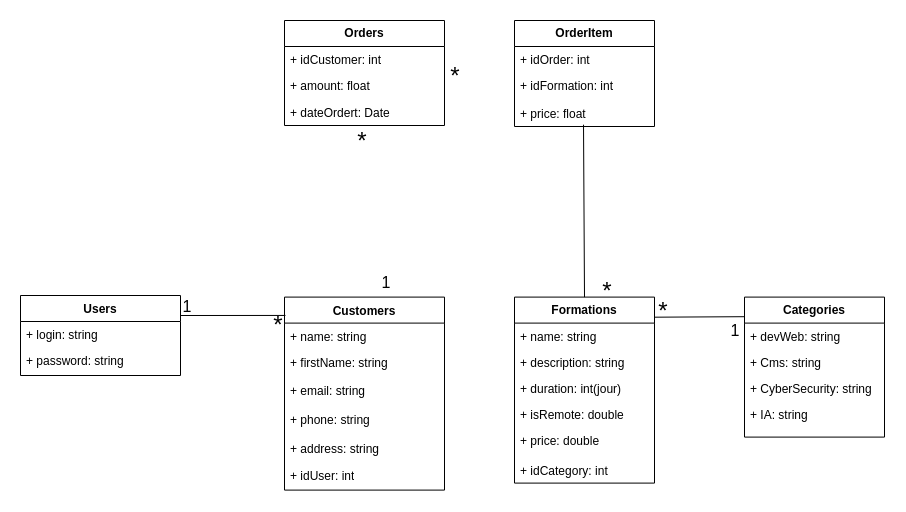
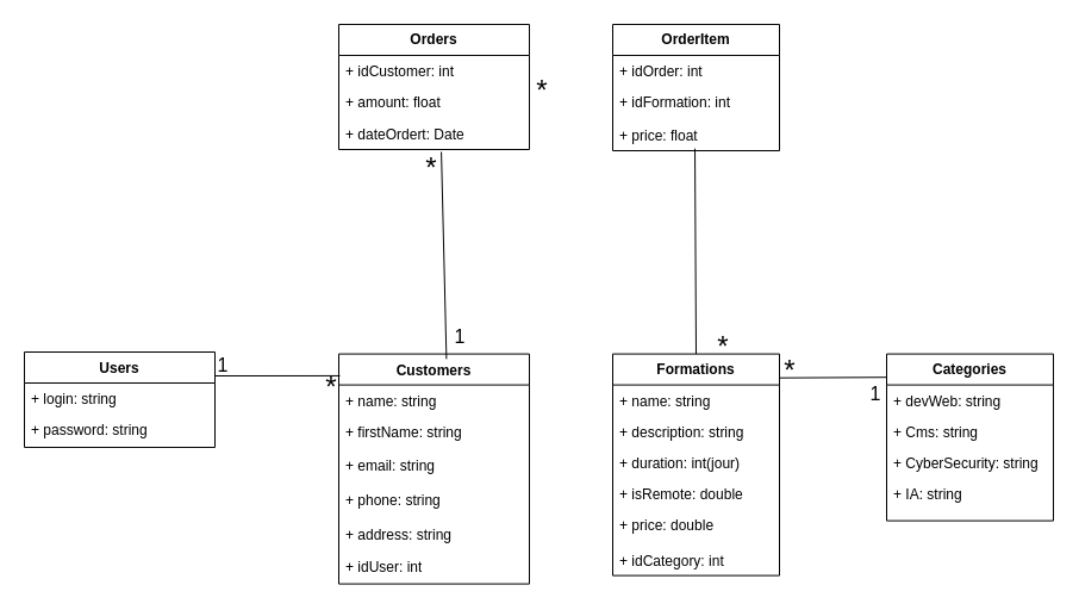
  <mxCell id="0" />
  <mxCell id="1" parent="0" />
  <mxCell id="2" value="Customers" style="swimlane;fontStyle=1;align=center;verticalAlign=top;childLayout=stackLayout;horizontal=1;startSize=26;horizontalStack=0;resizeParent=1;resizeParentMax=0;resizeLast=0;collapsible=1;marginBottom=0;whiteSpace=wrap;html=1;" vertex="1" parent="1"><mxGeometry x="284" y="296.6" width="160" height="193" as="geometry" /></mxCell>
  <mxCell id="3" value="+ name: string" style="text;strokeColor=none;fillColor=none;align=left;verticalAlign=top;spacingLeft=4;spacingRight=4;overflow=hidden;rotatable=0;points=[[0,0.5],[1,0.5]];portConstraint=eastwest;whiteSpace=wrap;html=1;" vertex="1" parent="2"><mxGeometry y="26" width="160" height="26" as="geometry" /></mxCell>
  <mxCell id="4" value="+ firstName: string" style="text;strokeColor=none;fillColor=none;align=left;verticalAlign=top;spacingLeft=4;spacingRight=4;overflow=hidden;rotatable=0;points=[[0,0.5],[1,0.5]];portConstraint=eastwest;whiteSpace=wrap;html=1;" vertex="1" parent="2"><mxGeometry y="52" width="160" height="28" as="geometry" /></mxCell>
  <mxCell id="5" value="+ email: string" style="text;strokeColor=none;fillColor=none;align=left;verticalAlign=top;spacingLeft=4;spacingRight=4;overflow=hidden;rotatable=0;points=[[0,0.5],[1,0.5]];portConstraint=eastwest;whiteSpace=wrap;html=1;" vertex="1" parent="2"><mxGeometry y="80" width="160" height="29" as="geometry" /></mxCell>
  <mxCell id="6" value="+ phone: string" style="text;strokeColor=none;fillColor=none;align=left;verticalAlign=top;spacingLeft=4;spacingRight=4;overflow=hidden;rotatable=0;points=[[0,0.5],[1,0.5]];portConstraint=eastwest;whiteSpace=wrap;html=1;" vertex="1" parent="2"><mxGeometry y="109" width="160" height="29" as="geometry" /></mxCell>
  <mxCell id="7" value="+ address: string" style="text;strokeColor=none;fillColor=none;align=left;verticalAlign=top;spacingLeft=4;spacingRight=4;overflow=hidden;rotatable=0;points=[[0,0.5],[1,0.5]];portConstraint=eastwest;whiteSpace=wrap;html=1;" vertex="1" parent="2"><mxGeometry y="138" width="160" height="27" as="geometry" /></mxCell>
  <mxCell id="8" value="+ idUser: int" style="text;strokeColor=none;fillColor=none;align=left;verticalAlign=top;spacingLeft=4;spacingRight=4;overflow=hidden;rotatable=0;points=[[0,0.5],[1,0.5]];portConstraint=eastwest;whiteSpace=wrap;html=1;" vertex="1" parent="2"><mxGeometry y="165" width="160" height="28" as="geometry" /></mxCell>
  <mxCell id="9" value="&lt;b&gt;Formations&lt;/b&gt;" style="swimlane;fontStyle=0;childLayout=stackLayout;horizontal=1;startSize=26;fillColor=none;horizontalStack=0;resizeParent=1;resizeParentMax=0;resizeLast=0;collapsible=1;marginBottom=0;whiteSpace=wrap;html=1;" vertex="1" parent="1"><mxGeometry x="514" y="296.6" width="140" height="186" as="geometry" /></mxCell>
  <mxCell id="10" value="+ name: string" style="text;strokeColor=none;fillColor=none;align=left;verticalAlign=top;spacingLeft=4;spacingRight=4;overflow=hidden;rotatable=0;points=[[0,0.5],[1,0.5]];portConstraint=eastwest;whiteSpace=wrap;html=1;" vertex="1" parent="9"><mxGeometry y="26" width="140" height="26" as="geometry" /></mxCell>
  <mxCell id="11" value="+ description: string" style="text;strokeColor=none;fillColor=none;align=left;verticalAlign=top;spacingLeft=4;spacingRight=4;overflow=hidden;rotatable=0;points=[[0,0.5],[1,0.5]];portConstraint=eastwest;whiteSpace=wrap;html=1;" vertex="1" parent="9"><mxGeometry y="52" width="140" height="26" as="geometry" /></mxCell>
  <mxCell id="12" value="+ duration: int(jour)" style="text;strokeColor=none;fillColor=none;align=left;verticalAlign=top;spacingLeft=4;spacingRight=4;overflow=hidden;rotatable=0;points=[[0,0.5],[1,0.5]];portConstraint=eastwest;whiteSpace=wrap;html=1;" vertex="1" parent="9"><mxGeometry y="78" width="140" height="26" as="geometry" /></mxCell>
  <mxCell id="13" value="+ isRemote: double" style="text;strokeColor=none;fillColor=none;align=left;verticalAlign=top;spacingLeft=4;spacingRight=4;overflow=hidden;rotatable=0;points=[[0,0.5],[1,0.5]];portConstraint=eastwest;whiteSpace=wrap;html=1;" vertex="1" parent="9"><mxGeometry y="104" width="140" height="26" as="geometry" /></mxCell>
  <mxCell id="14" value="+ price: double" style="text;strokeColor=none;fillColor=none;align=left;verticalAlign=top;spacingLeft=4;spacingRight=4;overflow=hidden;rotatable=0;points=[[0,0.5],[1,0.5]];portConstraint=eastwest;whiteSpace=wrap;html=1;" vertex="1" parent="9"><mxGeometry y="130" width="140" height="30" as="geometry" /></mxCell>
  <mxCell id="15" value="+ idCategory: int" style="text;strokeColor=none;fillColor=none;align=left;verticalAlign=top;spacingLeft=4;spacingRight=4;overflow=hidden;rotatable=0;points=[[0,0.5],[1,0.5]];portConstraint=eastwest;whiteSpace=wrap;html=1;" vertex="1" parent="9"><mxGeometry y="160" width="140" height="26" as="geometry" /></mxCell>
  <mxCell id="16" value="&lt;b&gt;Categories&lt;/b&gt;" style="swimlane;fontStyle=0;childLayout=stackLayout;horizontal=1;startSize=26;fillColor=none;horizontalStack=0;resizeParent=1;resizeParentMax=0;resizeLast=0;collapsible=1;marginBottom=0;whiteSpace=wrap;html=1;" vertex="1" parent="1"><mxGeometry x="744" y="296.6" width="140" height="140" as="geometry" /></mxCell>
  <mxCell id="17" value="+ devWeb: string" style="text;strokeColor=none;fillColor=none;align=left;verticalAlign=top;spacingLeft=4;spacingRight=4;overflow=hidden;rotatable=0;points=[[0,0.5],[1,0.5]];portConstraint=eastwest;whiteSpace=wrap;html=1;" vertex="1" parent="16"><mxGeometry y="26" width="140" height="26" as="geometry" /></mxCell>
  <mxCell id="18" value="+ Cms: string" style="text;strokeColor=none;fillColor=none;align=left;verticalAlign=top;spacingLeft=4;spacingRight=4;overflow=hidden;rotatable=0;points=[[0,0.5],[1,0.5]];portConstraint=eastwest;whiteSpace=wrap;html=1;" vertex="1" parent="16"><mxGeometry y="52" width="140" height="26" as="geometry" /></mxCell>
  <mxCell id="19" value="+ CyberSecurity: string" style="text;strokeColor=none;fillColor=none;align=left;verticalAlign=top;spacingLeft=4;spacingRight=4;overflow=hidden;rotatable=0;points=[[0,0.5],[1,0.5]];portConstraint=eastwest;whiteSpace=wrap;html=1;" vertex="1" parent="16"><mxGeometry y="78" width="140" height="26" as="geometry" /></mxCell>
  <mxCell id="20" value="+ IA: string" style="text;strokeColor=none;fillColor=none;align=left;verticalAlign=top;spacingLeft=4;spacingRight=4;overflow=hidden;rotatable=0;points=[[0,0.5],[1,0.5]];portConstraint=eastwest;whiteSpace=wrap;html=1;" vertex="1" parent="16"><mxGeometry y="104" width="140" height="36" as="geometry" /></mxCell>
  <mxCell id="21" value="&lt;b&gt;Orders&lt;/b&gt;" style="swimlane;fontStyle=0;childLayout=stackLayout;horizontal=1;startSize=26;fillColor=none;horizontalStack=0;resizeParent=1;resizeParentMax=0;resizeLast=0;collapsible=1;marginBottom=0;whiteSpace=wrap;html=1;" vertex="1" parent="1"><mxGeometry x="284" y="20" width="160" height="105" as="geometry" /></mxCell>
  <mxCell id="22" value="+ idCustomer: int" style="text;strokeColor=none;fillColor=none;align=left;verticalAlign=top;spacingLeft=4;spacingRight=4;overflow=hidden;rotatable=0;points=[[0,0.5],[1,0.5]];portConstraint=eastwest;whiteSpace=wrap;html=1;" vertex="1" parent="21"><mxGeometry y="26" width="160" height="26" as="geometry" /></mxCell>
  <mxCell id="23" value="+ amount: float" style="text;strokeColor=none;fillColor=none;align=left;verticalAlign=top;spacingLeft=4;spacingRight=4;overflow=hidden;rotatable=0;points=[[0,0.5],[1,0.5]];portConstraint=eastwest;whiteSpace=wrap;html=1;" vertex="1" parent="21"><mxGeometry y="52" width="160" height="27" as="geometry" /></mxCell>
  <mxCell id="24" value="+ dateOrdert: Date" style="text;strokeColor=none;fillColor=none;align=left;verticalAlign=top;spacingLeft=4;spacingRight=4;overflow=hidden;rotatable=0;points=[[0,0.5],[1,0.5]];portConstraint=eastwest;whiteSpace=wrap;html=1;" vertex="1" parent="21"><mxGeometry y="79" width="160" height="26" as="geometry" /></mxCell>
  <mxCell id="25" value="&lt;b&gt;OrderItem&lt;/b&gt;" style="swimlane;fontStyle=0;childLayout=stackLayout;horizontal=1;startSize=26;fillColor=none;horizontalStack=0;resizeParent=1;resizeParentMax=0;resizeLast=0;collapsible=1;marginBottom=0;whiteSpace=wrap;html=1;" vertex="1" parent="1"><mxGeometry x="514" y="20" width="140" height="106" as="geometry" /></mxCell>
  <mxCell id="26" value="+ idOrder: int" style="text;strokeColor=none;fillColor=none;align=left;verticalAlign=top;spacingLeft=4;spacingRight=4;overflow=hidden;rotatable=0;points=[[0,0.5],[1,0.5]];portConstraint=eastwest;whiteSpace=wrap;html=1;" vertex="1" parent="25"><mxGeometry y="26" width="140" height="26" as="geometry" /></mxCell>
  <mxCell id="27" value="+ idFormation: int&lt;div&gt;&lt;br&gt;&lt;/div&gt;" style="text;strokeColor=none;fillColor=none;align=left;verticalAlign=top;spacingLeft=4;spacingRight=4;overflow=hidden;rotatable=0;points=[[0,0.5],[1,0.5]];portConstraint=eastwest;whiteSpace=wrap;html=1;" vertex="1" parent="25"><mxGeometry y="52" width="140" height="28" as="geometry" /></mxCell>
  <mxCell id="28" value="+ price: float&lt;div&gt;&lt;br&gt;&lt;/div&gt;" style="text;strokeColor=none;fillColor=none;align=left;verticalAlign=top;spacingLeft=4;spacingRight=4;overflow=hidden;rotatable=0;points=[[0,0.5],[1,0.5]];portConstraint=eastwest;whiteSpace=wrap;html=1;" vertex="1" parent="25"><mxGeometry y="80" width="140" height="26" as="geometry" /></mxCell>
  <mxCell id="29" value="" style="endArrow=none;html=1;rounded=0;exitX=0.5;exitY=0;exitDx=0;exitDy=0;entryX=0.493;entryY=0.931;entryDx=0;entryDy=0;entryPerimeter=0;" edge="1" parent="1" source="9" target="28"><mxGeometry width="50" height="50" relative="1" as="geometry"><mxPoint x="554" y="256.6" as="sourcePoint" /><mxPoint x="594" y="226.6" as="targetPoint" /></mxGeometry></mxCell>
+ <mxCell id="30" value="" style="endArrow=none;html=1;rounded=0;exitX=0.565;exitY=0.022;exitDx=0;exitDy=0;exitPerimeter=0;entryX=0.538;entryY=1.077;entryDx=0;entryDy=0;entryPerimeter=0;" edge="1" parent="1" source="2" target="24"><mxGeometry width="50" height="50" relative="1" as="geometry"><mxPoint x="334" y="256.6" as="sourcePoint" /><mxPoint x="359" y="189" as="targetPoint" /></mxGeometry></mxCell>
  <mxCell id="31" value="" style="endArrow=none;html=1;rounded=0;exitX=1;exitY=0.108;exitDx=0;exitDy=0;exitPerimeter=0;entryX=0.002;entryY=0.14;entryDx=0;entryDy=0;entryPerimeter=0;" edge="1" parent="1" source="9" target="16"><mxGeometry width="50" height="50" relative="1" as="geometry"><mxPoint x="663" y="326.6" as="sourcePoint" /><mxPoint x="713" y="276.6" as="targetPoint" /></mxGeometry></mxCell>
  <mxCell id="32" value="Users" style="swimlane;fontStyle=1;align=center;verticalAlign=top;childLayout=stackLayout;horizontal=1;startSize=26;horizontalStack=0;resizeParent=1;resizeParentMax=0;resizeLast=0;collapsible=1;marginBottom=0;whiteSpace=wrap;html=1;" vertex="1" parent="1"><mxGeometry x="20" y="295" width="160" height="80" as="geometry" /></mxCell>
  <mxCell id="33" value="+ login: string" style="text;strokeColor=none;fillColor=none;align=left;verticalAlign=top;spacingLeft=4;spacingRight=4;overflow=hidden;rotatable=0;points=[[0,0.5],[1,0.5]];portConstraint=eastwest;whiteSpace=wrap;html=1;" vertex="1" parent="32"><mxGeometry y="26" width="160" height="26" as="geometry" /></mxCell>
  <mxCell id="34" value="+ password: string" style="text;strokeColor=none;fillColor=none;align=left;verticalAlign=top;spacingLeft=4;spacingRight=4;overflow=hidden;rotatable=0;points=[[0,0.5],[1,0.5]];portConstraint=eastwest;whiteSpace=wrap;html=1;" vertex="1" parent="32"><mxGeometry y="52" width="160" height="28" as="geometry" /></mxCell>
  <mxCell id="35" value="" style="endArrow=none;html=1;rounded=0;entryX=1;entryY=0.25;entryDx=0;entryDy=0;exitX=0.006;exitY=0.095;exitDx=0;exitDy=0;exitPerimeter=0;" edge="1" parent="1" source="2" target="32"><mxGeometry width="50" height="50" relative="1" as="geometry"><mxPoint x="272" y="321" as="sourcePoint" /><mxPoint x="202" y="321" as="targetPoint" /></mxGeometry></mxCell>
  <mxCell id="36" value="1" style="text;strokeColor=none;fillColor=none;html=1;align=center;verticalAlign=middle;whiteSpace=wrap;rounded=0;fontSize=16;" vertex="1" parent="1"><mxGeometry x="356" y="266.6" width="60" height="30" as="geometry" /></mxCell>
  <mxCell id="37" value="&lt;font style=&quot;font-size: 24px;&quot;&gt;*&lt;/font&gt;" style="text;strokeColor=none;fillColor=none;html=1;align=center;verticalAlign=middle;whiteSpace=wrap;rounded=0;fontSize=16;" vertex="1" parent="1"><mxGeometry x="332" y="131" width="60" height="20" as="geometry" /></mxCell>
  <mxCell id="38" value="&lt;font style=&quot;font-size: 24px;&quot;&gt;*&lt;/font&gt;" style="text;strokeColor=none;fillColor=none;html=1;align=center;verticalAlign=middle;whiteSpace=wrap;rounded=0;fontSize=16;" vertex="1" parent="1"><mxGeometry x="577" y="281" width="60" height="20" as="geometry" /></mxCell>
  <mxCell id="39" value="&lt;font style=&quot;font-size: 24px;&quot;&gt;*&lt;/font&gt;" style="text;strokeColor=none;fillColor=none;html=1;align=center;verticalAlign=middle;whiteSpace=wrap;rounded=0;fontSize=16;" vertex="1" parent="1"><mxGeometry x="425" y="66" width="60" height="20" as="geometry" /></mxCell>
  <mxCell id="40" value="&lt;font style=&quot;font-size: 24px;&quot;&gt;*&lt;/font&gt;" style="text;strokeColor=none;fillColor=none;html=1;align=center;verticalAlign=middle;whiteSpace=wrap;rounded=0;fontSize=16;" vertex="1" parent="1"><mxGeometry x="633" y="301" width="60" height="20" as="geometry" /></mxCell>
  <mxCell id="41" value="1" style="text;strokeColor=none;fillColor=none;html=1;align=center;verticalAlign=middle;whiteSpace=wrap;rounded=0;fontSize=16;" vertex="1" parent="1"><mxGeometry x="705" y="315" width="60" height="30" as="geometry" /></mxCell>
  <mxCell id="42" value="1" style="text;strokeColor=none;fillColor=none;html=1;align=center;verticalAlign=middle;whiteSpace=wrap;rounded=0;fontSize=16;" vertex="1" parent="1"><mxGeometry x="157" y="291" width="60" height="30" as="geometry" /></mxCell>
  <mxCell id="43" value="&lt;font style=&quot;font-size: 24px;&quot;&gt;*&lt;/font&gt;" style="text;strokeColor=none;fillColor=none;html=1;align=center;verticalAlign=middle;whiteSpace=wrap;rounded=0;fontSize=16;" vertex="1" parent="1"><mxGeometry x="248" y="315" width="60" height="20" as="geometry" /></mxCell>
